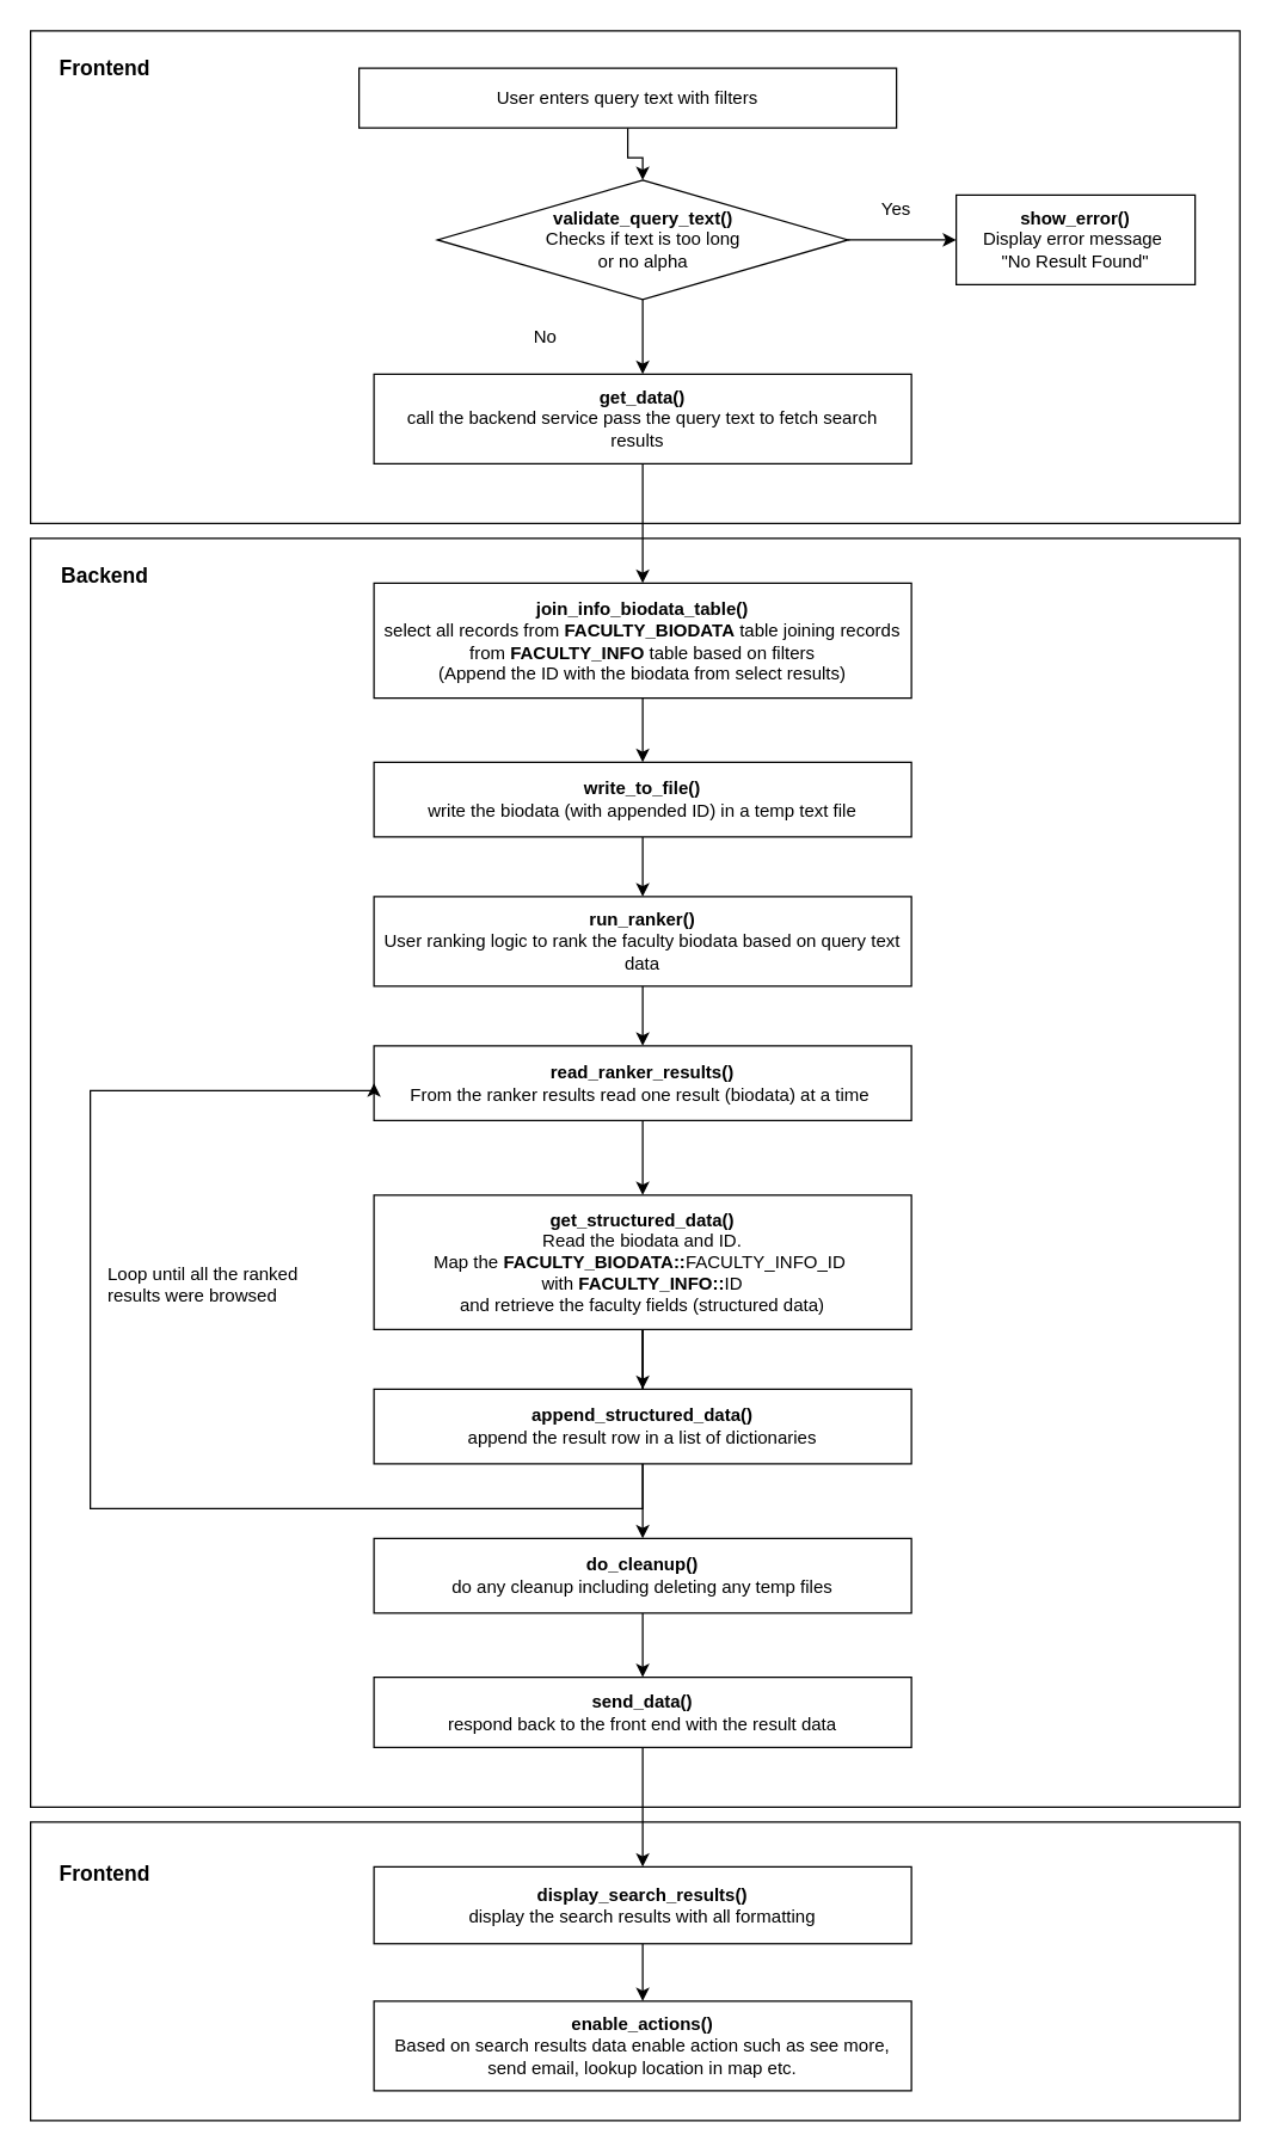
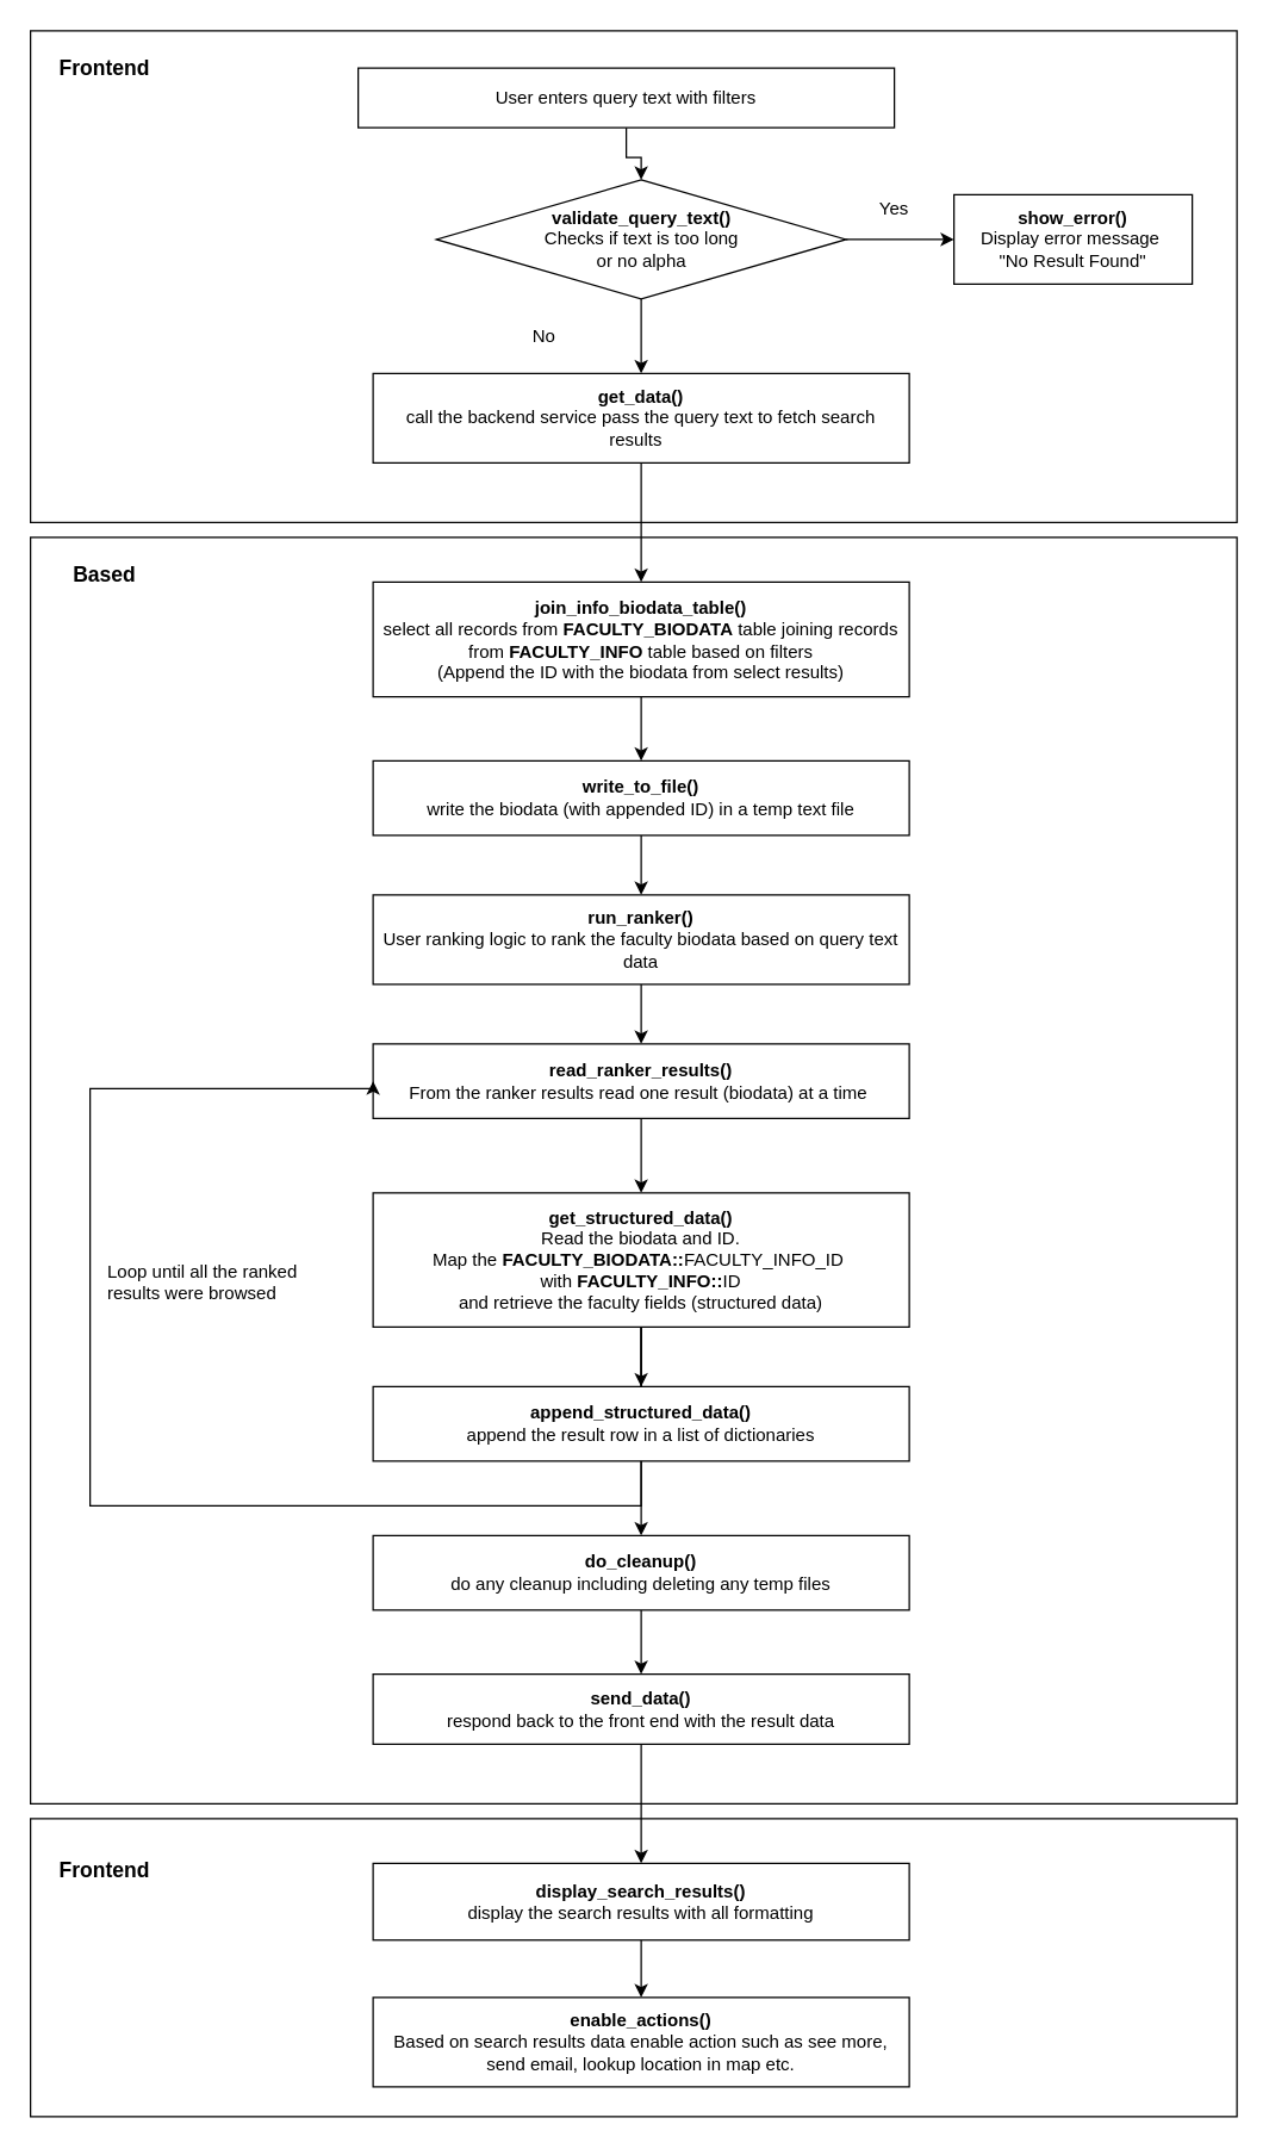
  <mxCell id="0" />
  <mxCell id="1" parent="0" />
  <mxCell id="2" value="" style="rounded=0;whiteSpace=wrap;html=1;fontSize=14;" vertex="1" parent="1"><mxGeometry x="20" y="360" width="810" height="850" as="geometry" /></mxCell>
  <mxCell id="3" value="" style="rounded=0;whiteSpace=wrap;html=1;fontSize=14;" parent="1" vertex="1"><mxGeometry x="20" y="1220" width="810" height="200" as="geometry" /></mxCell>
  <mxCell id="4" value="" style="rounded=0;whiteSpace=wrap;html=1;fontSize=14;" parent="1" vertex="1"><mxGeometry x="20" y="20" width="810" height="330" as="geometry" /></mxCell>
  <mxCell id="5" value="" style="edgeStyle=orthogonalEdgeStyle;rounded=0;orthogonalLoop=1;jettySize=auto;html=1;" parent="1" source="6" target="11" edge="1"><mxGeometry relative="1" as="geometry" /></mxCell>
  <mxCell id="6" value="User enters query text with filters" style="rounded=0;whiteSpace=wrap;html=1;" parent="1" vertex="1"><mxGeometry x="240" y="45" width="360" height="40" as="geometry" /></mxCell>
  <mxCell id="7" style="edgeStyle=orthogonalEdgeStyle;rounded=0;orthogonalLoop=1;jettySize=auto;html=1;entryX=0.5;entryY=0;entryDx=0;entryDy=0;" edge="1" parent="1" source="8" target="38"><mxGeometry relative="1" as="geometry" /></mxCell>
  <mxCell id="8" value="&lt;b&gt;join_info_biodata_table()&lt;br&gt;&lt;/b&gt;select all records from&amp;nbsp;&lt;b style=&quot;text-align: left&quot;&gt;FACULTY_BIODATA&lt;/b&gt;&amp;nbsp;table joining records from&amp;nbsp;&lt;b style=&quot;text-align: left&quot;&gt;FACULTY_INFO&lt;/b&gt;&amp;nbsp;table based on filters&lt;br&gt;(Append the ID with the biodata from select results)" style="rounded=0;whiteSpace=wrap;html=1;" parent="1" vertex="1"><mxGeometry x="250" y="390" width="360" height="77" as="geometry" /></mxCell>
  <mxCell id="9" value="" style="edgeStyle=orthogonalEdgeStyle;rounded=0;orthogonalLoop=1;jettySize=auto;html=1;entryX=0.5;entryY=0;entryDx=0;entryDy=0;" parent="1" source="11" target="27" edge="1"><mxGeometry relative="1" as="geometry" /></mxCell>
  <mxCell id="10" style="edgeStyle=orthogonalEdgeStyle;rounded=0;orthogonalLoop=1;jettySize=auto;html=1;entryX=0;entryY=0.5;entryDx=0;entryDy=0;" parent="1" source="11" target="13" edge="1"><mxGeometry relative="1" as="geometry"><mxPoint x="610" y="180" as="targetPoint" /></mxGeometry></mxCell>
  <mxCell id="11" value="&lt;b&gt;&lt;span&gt;validate_query_text()&lt;/span&gt;&lt;br&gt;&lt;/b&gt;&lt;span&gt;Checks if text is too long &lt;br&gt;or no alpha&lt;/span&gt;" style="rhombus;whiteSpace=wrap;html=1;" parent="1" vertex="1"><mxGeometry x="292.5" y="120" width="275" height="80" as="geometry" /></mxCell>
  <mxCell id="12" value="No" style="text;html=1;strokeColor=none;fillColor=none;align=center;verticalAlign=middle;whiteSpace=wrap;rounded=0;" parent="1" vertex="1"><mxGeometry x="340" y="210" width="50" height="30" as="geometry" /></mxCell>
  <mxCell id="13" value="&lt;b&gt;show_error()&lt;br&gt;&lt;/b&gt;Display error message&amp;nbsp; &lt;br&gt;&quot;No Result Found&quot;" style="rounded=0;whiteSpace=wrap;html=1;" parent="1" vertex="1"><mxGeometry x="640" y="130" width="160" height="60" as="geometry" /></mxCell>
  <mxCell id="14" value="Yes" style="text;html=1;strokeColor=none;fillColor=none;align=center;verticalAlign=middle;whiteSpace=wrap;rounded=0;" parent="1" vertex="1"><mxGeometry x="580" y="130" width="40" height="20" as="geometry" /></mxCell>
  <mxCell id="15" style="edgeStyle=orthogonalEdgeStyle;rounded=0;orthogonalLoop=1;jettySize=auto;html=1;entryX=0.5;entryY=0;entryDx=0;entryDy=0;" parent="1" source="16" target="18" edge="1"><mxGeometry relative="1" as="geometry" /></mxCell>
  <mxCell id="16" value="&lt;b&gt;run_ranker()&lt;br&gt;&lt;/b&gt;User ranking logic to rank the faculty biodata based on query text data" style="rounded=0;whiteSpace=wrap;html=1;" parent="1" vertex="1"><mxGeometry x="250" y="600" width="360" height="60" as="geometry" /></mxCell>
  <mxCell id="17" style="edgeStyle=orthogonalEdgeStyle;rounded=0;orthogonalLoop=1;jettySize=auto;html=1;entryX=0.5;entryY=0;entryDx=0;entryDy=0;" parent="1" source="18" target="22" edge="1"><mxGeometry relative="1" as="geometry" /></mxCell>
  <mxCell id="18" value="&lt;b&gt;read_ranker_results()&lt;br&gt;&lt;/b&gt;From the ranker results read one result (biodata) at a time&amp;nbsp;" style="rounded=0;whiteSpace=wrap;html=1;" parent="1" vertex="1"><mxGeometry x="250" y="700" width="360" height="50" as="geometry" /></mxCell>
  <mxCell id="19" value="" style="edgeStyle=orthogonalEdgeStyle;rounded=0;orthogonalLoop=1;jettySize=auto;html=1;" parent="1" source="22" target="24" edge="1"><mxGeometry relative="1" as="geometry" /></mxCell>
  <mxCell id="20" style="edgeStyle=orthogonalEdgeStyle;rounded=0;orthogonalLoop=1;jettySize=auto;html=1;entryX=0;entryY=0.5;entryDx=0;entryDy=0;" parent="1" source="22" target="18" edge="1"><mxGeometry relative="1" as="geometry"><mxPoint x="0" y="693" as="targetPoint" /><Array as="points"><mxPoint x="430" y="1010" /><mxPoint x="60" y="1010" /><mxPoint x="60" y="730" /></Array></mxGeometry></mxCell>
  <mxCell id="21" value="" style="edgeStyle=orthogonalEdgeStyle;rounded=0;orthogonalLoop=1;jettySize=auto;html=1;" parent="1" source="22" target="30" edge="1"><mxGeometry relative="1" as="geometry" /></mxCell>
  <mxCell id="22" value="&lt;b&gt;get_structured_data()&lt;br&gt;&lt;/b&gt;Read the biodata and ID. &lt;br&gt;Map the&amp;nbsp;&lt;b style=&quot;text-align: left&quot;&gt;FACULTY_BIODATA::&lt;/b&gt;&lt;span style=&quot;text-align: left&quot;&gt;FACULTY_INFO_ID&amp;nbsp;&lt;/span&gt;&lt;br&gt;with&amp;nbsp;&lt;b style=&quot;text-align: left&quot;&gt;FACULTY_INFO::&lt;/b&gt;&lt;span style=&quot;text-align: left&quot;&gt;ID&lt;/span&gt;&lt;br&gt;and retrieve the faculty&amp;nbsp;fields (structured data)" style="rounded=0;whiteSpace=wrap;html=1;" parent="1" vertex="1"><mxGeometry x="250" y="800" width="360" height="90" as="geometry" /></mxCell>
  <mxCell id="23" value="" style="edgeStyle=orthogonalEdgeStyle;rounded=0;orthogonalLoop=1;jettySize=auto;html=1;" parent="1" source="24" target="32" edge="1"><mxGeometry relative="1" as="geometry" /></mxCell>
  <mxCell id="24" value="&lt;b&gt;do_cleanup()&lt;br&gt;&lt;/b&gt;do any cleanup including deleting any temp files" style="whiteSpace=wrap;html=1;rounded=0;" parent="1" vertex="1"><mxGeometry x="250" y="1030" width="360" height="50" as="geometry" /></mxCell>
  <mxCell id="25" value="Loop until all the ranked&amp;nbsp;&lt;br&gt;results were browsed" style="text;html=1;strokeColor=none;fillColor=none;align=left;verticalAlign=middle;whiteSpace=wrap;rounded=0;" parent="1" vertex="1"><mxGeometry x="70" y="830" width="180" height="60" as="geometry" /></mxCell>
  <mxCell id="26" style="edgeStyle=orthogonalEdgeStyle;rounded=0;orthogonalLoop=1;jettySize=auto;html=1;entryX=0.5;entryY=0;entryDx=0;entryDy=0;" parent="1" source="27" target="8" edge="1"><mxGeometry relative="1" as="geometry" /></mxCell>
  <mxCell id="27" value="&lt;b&gt;get_data()&lt;br&gt;&lt;/b&gt;call the backend service pass the query text to fetch search results&amp;nbsp;&amp;nbsp;" style="rounded=0;whiteSpace=wrap;html=1;" parent="1" vertex="1"><mxGeometry x="250" y="250" width="360" height="60" as="geometry" /></mxCell>
- <mxCell id="28" value="&lt;b&gt;&lt;font style=&quot;font-size: 14px&quot;&gt;Backend&lt;/font&gt;&lt;/b&gt;" style="text;html=1;strokeColor=none;fillColor=none;align=center;verticalAlign=middle;whiteSpace=wrap;rounded=0;" parent="1" vertex="1"><mxGeometry x="40" y="370" width="60" height="30" as="geometry" /></mxCell>
+ <mxCell id="28" value="&lt;b&gt;&lt;font style=&quot;font-size: 14px&quot;&gt;Based&lt;/font&gt;&lt;/b&gt;" style="text;html=1;strokeColor=none;fillColor=none;align=center;verticalAlign=middle;whiteSpace=wrap;rounded=0;" parent="1" vertex="1"><mxGeometry x="40" y="370" width="60" height="30" as="geometry" /></mxCell>
  <mxCell id="29" value="&lt;b&gt;&lt;font style=&quot;font-size: 14px&quot;&gt;Frontend&lt;/font&gt;&lt;/b&gt;" style="text;html=1;strokeColor=none;fillColor=none;align=center;verticalAlign=middle;whiteSpace=wrap;rounded=0;" parent="1" vertex="1"><mxGeometry x="40" y="30" width="60" height="30" as="geometry" /></mxCell>
  <mxCell id="30" value="&lt;b&gt;&lt;span&gt;append_structured_data()&lt;/span&gt;&lt;br&gt;&lt;/b&gt;append the result row in a list of dictionaries" style="whiteSpace=wrap;html=1;rounded=0;" parent="1" vertex="1"><mxGeometry x="250" y="930" width="360" height="50" as="geometry" /></mxCell>
  <mxCell id="31" value="" style="edgeStyle=orthogonalEdgeStyle;rounded=0;orthogonalLoop=1;jettySize=auto;html=1;" parent="1" source="32" target="35" edge="1"><mxGeometry relative="1" as="geometry" /></mxCell>
  <mxCell id="32" value="&lt;b&gt;&lt;span&gt;send_data()&lt;/span&gt;&lt;br&gt;&lt;/b&gt;&lt;span&gt;respond back to the front end with the result data&lt;/span&gt;" style="whiteSpace=wrap;html=1;rounded=0;" parent="1" vertex="1"><mxGeometry x="250" y="1123" width="360" height="47" as="geometry" /></mxCell>
  <mxCell id="33" value="&lt;b&gt;&lt;font style=&quot;font-size: 14px&quot;&gt;Frontend&lt;/font&gt;&lt;/b&gt;" style="text;html=1;strokeColor=none;fillColor=none;align=center;verticalAlign=middle;whiteSpace=wrap;rounded=0;" parent="1" vertex="1"><mxGeometry x="40" y="1240" width="60" height="30" as="geometry" /></mxCell>
  <mxCell id="34" style="edgeStyle=orthogonalEdgeStyle;rounded=0;orthogonalLoop=1;jettySize=auto;html=1;entryX=0.5;entryY=0;entryDx=0;entryDy=0;" parent="1" source="35" target="36" edge="1"><mxGeometry relative="1" as="geometry" /></mxCell>
  <mxCell id="35" value="&lt;b&gt;display_search_results()&lt;br&gt;&lt;/b&gt;display the search results with all formatting" style="whiteSpace=wrap;html=1;rounded=0;" parent="1" vertex="1"><mxGeometry x="250" y="1250" width="360" height="51.5" as="geometry" /></mxCell>
  <mxCell id="36" value="&lt;b&gt;enable_actions()&lt;br&gt;&lt;/b&gt;Based on search results data enable action such as see more, send email, lookup location in map etc." style="whiteSpace=wrap;html=1;rounded=0;" parent="1" vertex="1"><mxGeometry x="250" y="1340" width="360" height="60" as="geometry" /></mxCell>
  <mxCell id="37" style="edgeStyle=orthogonalEdgeStyle;rounded=0;orthogonalLoop=1;jettySize=auto;html=1;entryX=0.5;entryY=0;entryDx=0;entryDy=0;" edge="1" parent="1" source="38" target="16"><mxGeometry relative="1" as="geometry" /></mxCell>
  <mxCell id="38" value="&lt;b&gt;&lt;span&gt;write_to_file()&lt;/span&gt;&lt;br&gt;&lt;/b&gt;write the biodata (with appended ID) in a temp text file" style="whiteSpace=wrap;html=1;rounded=0;" vertex="1" parent="1"><mxGeometry x="250" y="510" width="360" height="50" as="geometry" /></mxCell>
